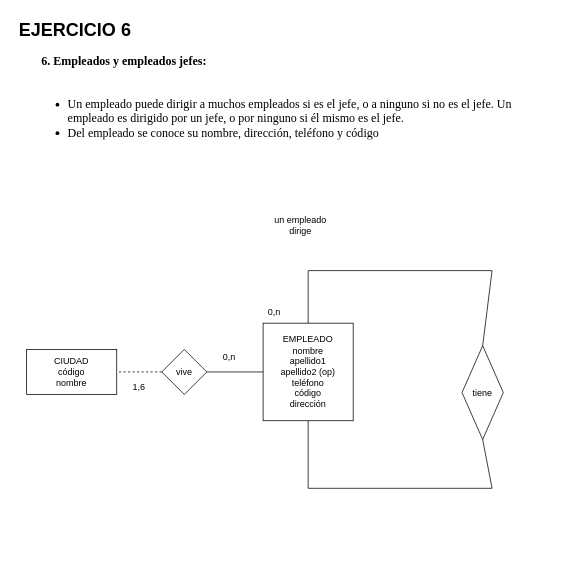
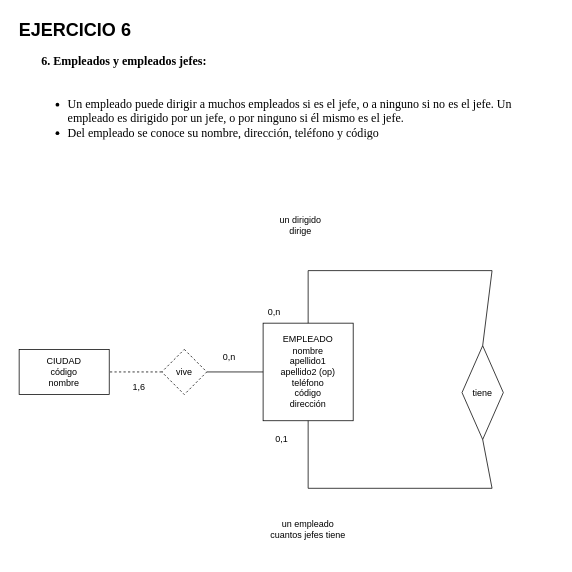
  <mxCell id="0" />
  <mxCell id="1" parent="0" />
  <mxCell id="2" value="EMPLEADO&lt;br&gt;nombre&lt;br&gt;apellido1&lt;br&gt;apellido2 (op)&lt;br&gt;teléfono&lt;br&gt;código&lt;br&gt;dirección" style="rounded=0;whiteSpace=wrap;html=1;" parent="1" vertex="1"><mxGeometry x="350" y="430" width="120" height="130" as="geometry" /></mxCell>
  <mxCell id="3" value="tiene" style="rhombus;whiteSpace=wrap;html=1;" parent="1" vertex="1"><mxGeometry x="615" y="460" width="55" height="125" as="geometry" /></mxCell>
  <mxCell id="4" value="" style="endArrow=none;html=1;rounded=0;exitX=0.5;exitY=0;exitDx=0;exitDy=0;entryX=0.5;entryY=0;entryDx=0;entryDy=0;" parent="1" source="2" target="3" edge="1"><mxGeometry width="50" height="50" relative="1" as="geometry"><mxPoint x="835" y="650" as="sourcePoint" /><mxPoint x="885" y="600" as="targetPoint" /><Array as="points"><mxPoint x="410" y="360" /><mxPoint x="655" y="360" /></Array></mxGeometry></mxCell>
  <mxCell id="5" value="0,n" style="text;html=1;strokeColor=none;fillColor=none;align=center;verticalAlign=middle;whiteSpace=wrap;rounded=0;" parent="1" vertex="1"><mxGeometry x="335" y="400" width="60" height="30" as="geometry" /></mxCell>
- <mxCell id="6" value="un empleado dirige" style="text;html=1;strokeColor=none;fillColor=none;align=center;verticalAlign=middle;whiteSpace=wrap;rounded=0;" parent="1" vertex="1"><mxGeometry x="355" y="270" width="90" height="60" as="geometry" /></mxCell>
+ <mxCell id="6" value="un dirigido dirige" style="text;html=1;strokeColor=none;fillColor=none;align=center;verticalAlign=middle;whiteSpace=wrap;rounded=0;" parent="1" vertex="1"><mxGeometry x="355" y="270" width="90" height="60" as="geometry" /></mxCell>
  <mxCell id="7" value="" style="endArrow=none;html=1;rounded=0;exitX=0.5;exitY=1;exitDx=0;exitDy=0;entryX=0.5;entryY=1;entryDx=0;entryDy=0;" parent="1" source="2" target="3" edge="1"><mxGeometry width="50" height="50" relative="1" as="geometry"><mxPoint x="865" y="680" as="sourcePoint" /><mxPoint x="915" y="630" as="targetPoint" /><Array as="points"><mxPoint x="410" y="650" /><mxPoint x="655" y="650" /></Array></mxGeometry></mxCell>
+ <mxCell id="8" value="un empleado cuantos jefes tiene" style="text;html=1;strokeColor=none;fillColor=none;align=center;verticalAlign=middle;whiteSpace=wrap;rounded=0;" parent="1" vertex="1"><mxGeometry x="355" y="670" width="110" height="70" as="geometry" /></mxCell>
+ <mxCell id="9" value="0,1" style="text;html=1;strokeColor=none;fillColor=none;align=center;verticalAlign=middle;whiteSpace=wrap;rounded=0;" parent="1" vertex="1"><mxGeometry x="345" y="570" width="60" height="30" as="geometry" /></mxCell>
  <mxCell id="10" value="" style="endArrow=none;html=1;rounded=0;exitX=0;exitY=0.5;exitDx=0;exitDy=0;" parent="1" source="2" target="11" edge="1"><mxGeometry width="50" height="50" relative="1" as="geometry"><mxPoint x="245" y="540" as="sourcePoint" /><mxPoint x="275" y="515" as="targetPoint" /></mxGeometry></mxCell>
- <mxCell id="11" value="vive" style="rhombus;whiteSpace=wrap;html=1;" parent="1" vertex="1"><mxGeometry x="215" y="465" width="60" height="60" as="geometry" /></mxCell>
+ <mxCell id="11" value="vive" style="rhombus;whiteSpace=wrap;html=1;dashed=1;" parent="1" vertex="1"><mxGeometry x="215" y="465" width="60" height="60" as="geometry" /></mxCell>
  <mxCell id="12" value="" style="endArrow=none;html=1;rounded=0;exitX=0;exitY=0.5;exitDx=0;exitDy=0;entryX=1;entryY=0.5;entryDx=0;entryDy=0;dashed=1;" parent="1" source="11" target="13" edge="1"><mxGeometry width="50" height="50" relative="1" as="geometry"><mxPoint x="675" y="570" as="sourcePoint" /><mxPoint x="175" y="510" as="targetPoint" /></mxGeometry></mxCell>
- <mxCell id="13" value="CIUDAD&lt;br&gt;código&lt;br&gt;nombre" style="rounded=0;whiteSpace=wrap;html=1;" parent="1" vertex="1"><mxGeometry x="35" y="465" width="120" height="60" as="geometry" /></mxCell>
+ <mxCell id="13" value="CIUDAD&lt;br&gt;código&lt;br&gt;nombre" style="rounded=0;whiteSpace=wrap;html=1;" parent="1" vertex="1"><mxGeometry x="25" y="465" width="120" height="60" as="geometry" /></mxCell>
  <mxCell id="14" value="0,n" style="text;html=1;strokeColor=none;fillColor=none;align=center;verticalAlign=middle;whiteSpace=wrap;rounded=0;" parent="1" vertex="1"><mxGeometry x="275" y="460" width="60" height="30" as="geometry" /></mxCell>
  <mxCell id="15" value="1,6" style="text;html=1;strokeColor=none;fillColor=none;align=center;verticalAlign=middle;whiteSpace=wrap;rounded=0;" parent="1" vertex="1"><mxGeometry x="155" y="500" width="60" height="30" as="geometry" /></mxCell>
  <mxCell id="16" value="&lt;h1&gt;EJERCICIO 6&lt;/h1&gt;&lt;p id=&quot;docs-internal-guid-e20e4236-7fff-18ce-5058-128f677056de&quot; style=&quot;line-height:1.2;margin-left: 22.5pt;margin-top:0pt;margin-bottom:0pt;&quot; dir=&quot;ltr&quot;&gt;&lt;span style=&quot;font-size: 12pt; font-family: &amp;quot;Liberation Serif&amp;quot;; background-color: transparent; font-weight: 700; font-variant-numeric: normal; font-variant-east-asian: normal; vertical-align: baseline;&quot;&gt;6. Empleados y empleados jefes:&amp;nbsp;&lt;/span&gt;&lt;/p&gt;&lt;p&gt;&lt;br&gt;&lt;/p&gt;&lt;ul style=&quot;margin-top:0;margin-bottom:0;padding-inline-start:48px;&quot;&gt;&lt;li aria-level=&quot;1&quot; style=&quot;list-style-type: disc; font-size: 12pt; font-family: &amp;quot;Liberation Serif&amp;quot;; background-color: transparent; font-variant-numeric: normal; font-variant-east-asian: normal; vertical-align: baseline; margin-left: 12.75pt;&quot; dir=&quot;ltr&quot;&gt;&lt;p role=&quot;presentation&quot; style=&quot;line-height:1.2;margin-top:0pt;margin-bottom:0pt;&quot; dir=&quot;ltr&quot;&gt;&lt;span style=&quot;font-size: 12pt; background-color: transparent; font-variant-numeric: normal; font-variant-east-asian: normal; vertical-align: baseline;&quot;&gt;Un empleado puede dirigir a muchos empleados si es el jefe, o a ninguno si no es el jefe. Un empleado es dirigido por un jefe, o por ninguno si él mismo es el jefe.&amp;nbsp;&lt;/span&gt;&lt;/p&gt;&lt;/li&gt;&lt;li aria-level=&quot;1&quot; style=&quot;list-style-type: disc; font-size: 12pt; font-family: &amp;quot;Liberation Serif&amp;quot;; background-color: transparent; font-variant-numeric: normal; font-variant-east-asian: normal; vertical-align: baseline; margin-left: 12.75pt;&quot; dir=&quot;ltr&quot;&gt;&lt;p role=&quot;presentation&quot; style=&quot;line-height:1.2;margin-top:0pt;margin-bottom:0pt;&quot; dir=&quot;ltr&quot;&gt;&lt;span style=&quot;font-size: 12pt; background-color: transparent; font-variant-numeric: normal; font-variant-east-asian: normal; vertical-align: baseline;&quot;&gt;Del empleado se conoce su nombre, dirección, teléfono y código&lt;/span&gt;&lt;/p&gt;&lt;/li&gt;&lt;/ul&gt;" style="text;html=1;strokeColor=none;fillColor=none;spacing=5;spacingTop=-20;whiteSpace=wrap;overflow=hidden;rounded=0;" vertex="1" parent="1"><mxGeometry x="20" y="20" width="720" height="200" as="geometry" /></mxCell>
